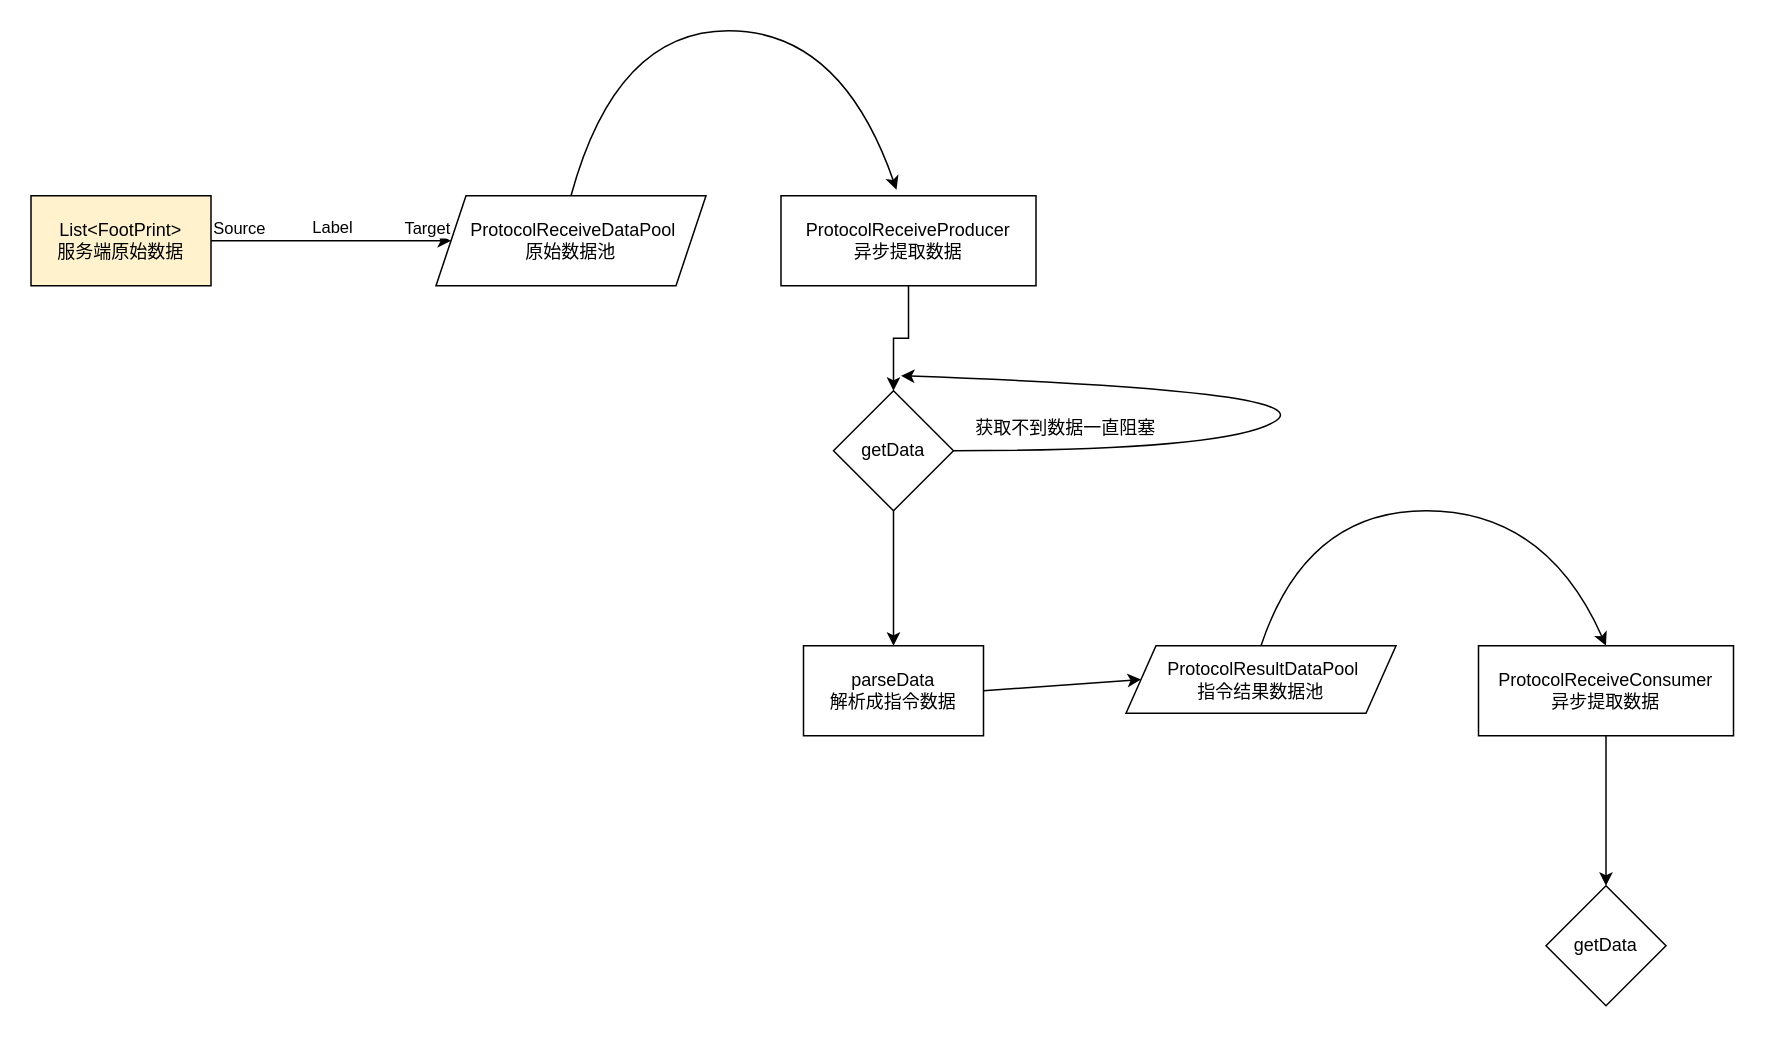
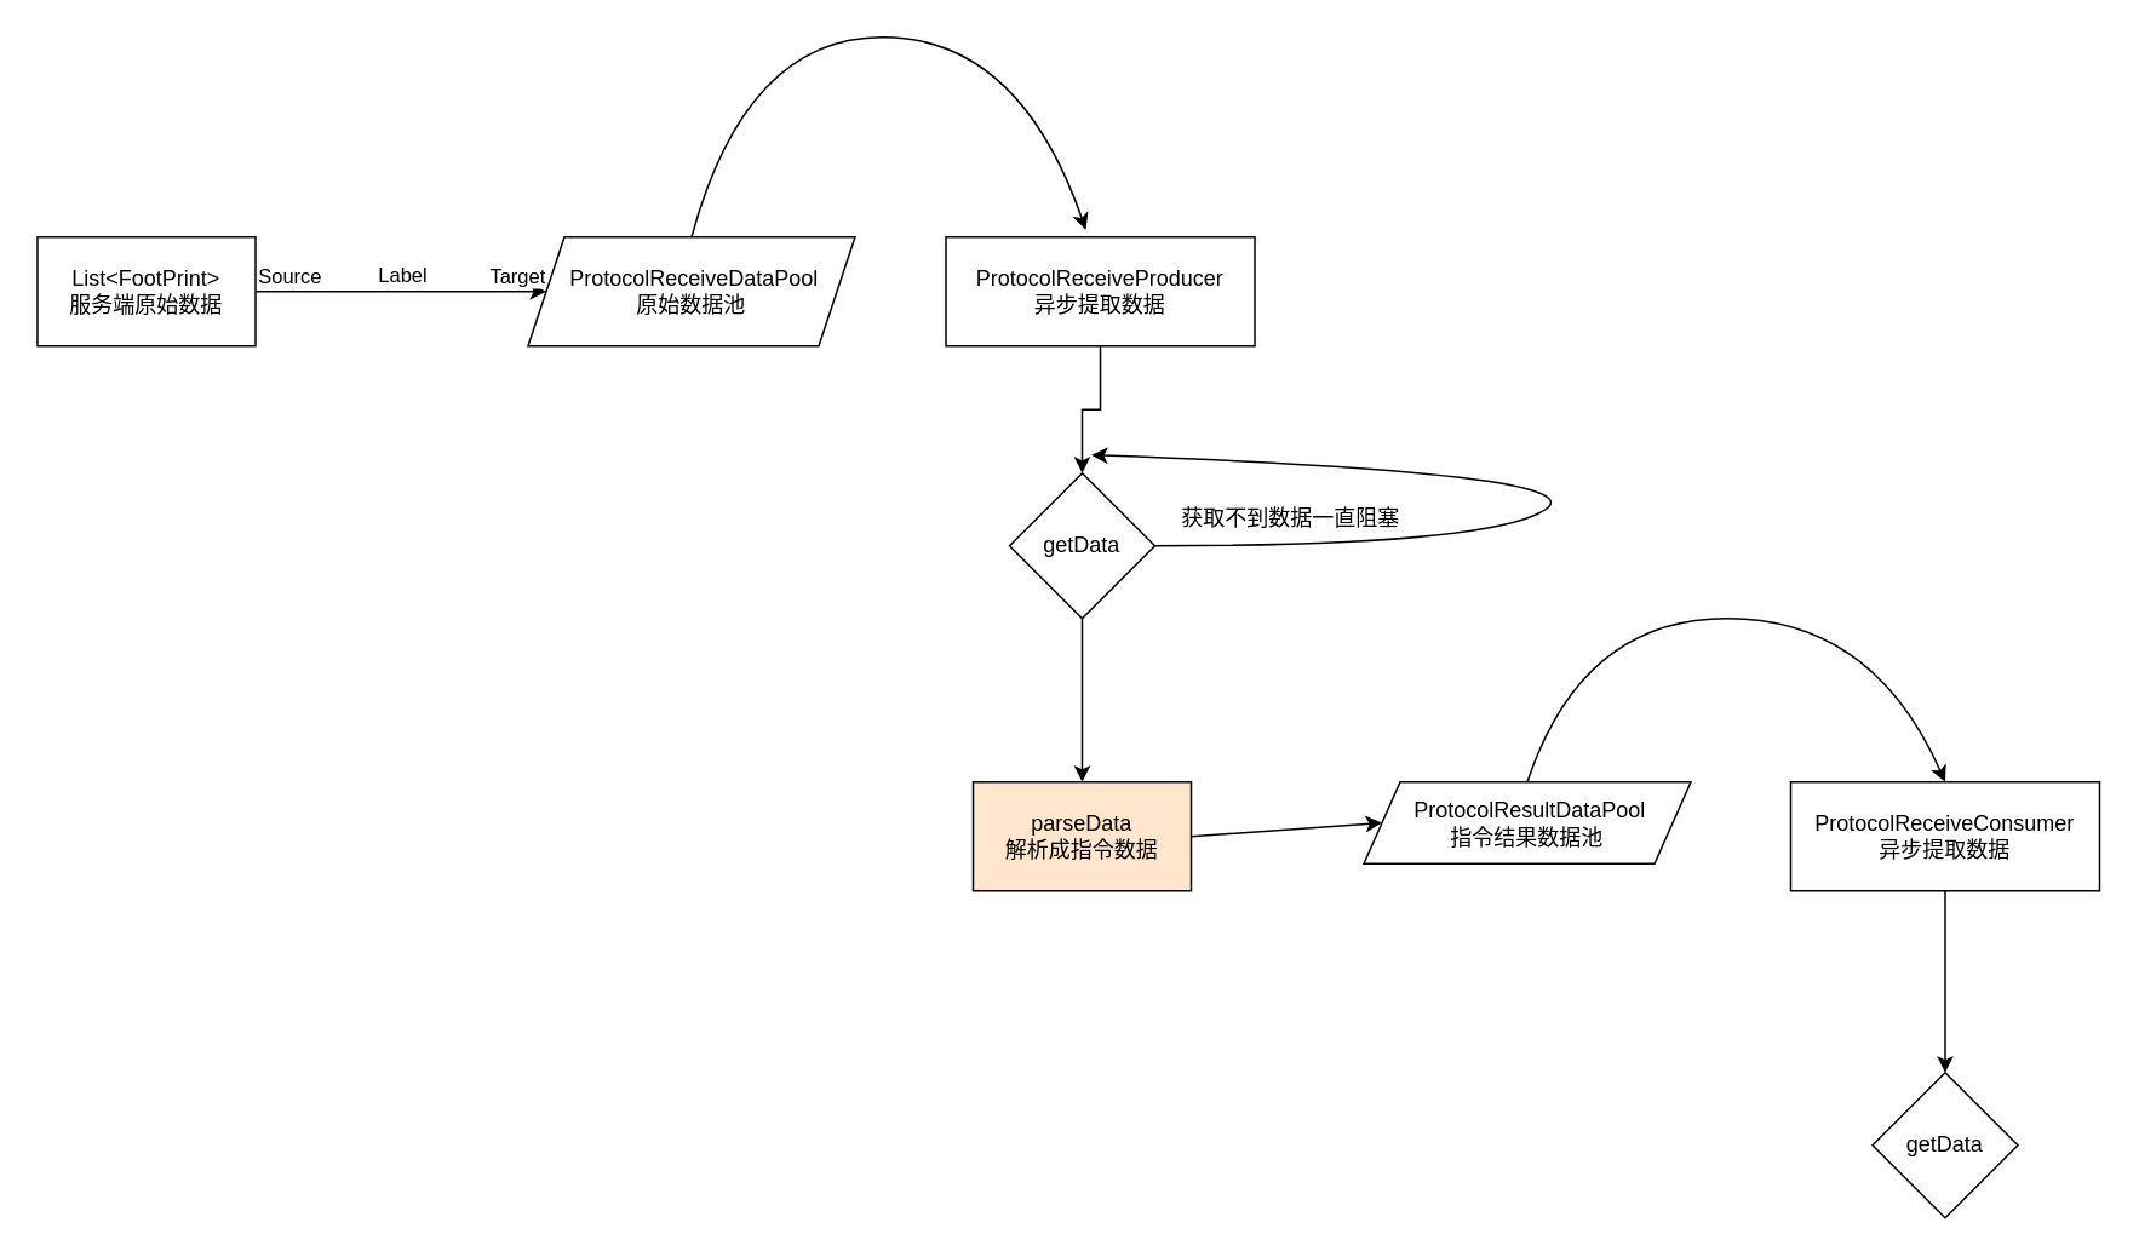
  <mxCell id="0" />
  <mxCell id="1" parent="0" />
- <mxCell id="2" value="List&amp;lt;FootPrint&amp;gt;&lt;br&gt;服务端原始数据" style="rounded=0;whiteSpace=wrap;html=1;fillColor=#fff2cc;" parent="1" vertex="1"><mxGeometry x="20" y="130" width="120" height="60" as="geometry" /></mxCell>
+ <mxCell id="2" value="List&amp;lt;FootPrint&amp;gt;&lt;br&gt;服务端原始数据" style="rounded=0;whiteSpace=wrap;html=1;" parent="1" vertex="1"><mxGeometry x="20" y="130" width="120" height="60" as="geometry" /></mxCell>
  <mxCell id="3" value="" style="endArrow=classic;html=1;rounded=0;" parent="1" edge="1"><mxGeometry relative="1" as="geometry"><mxPoint x="140" y="160" as="sourcePoint" /><mxPoint x="300" y="160" as="targetPoint" /></mxGeometry></mxCell>
  <mxCell id="4" value="Label" style="edgeLabel;resizable=0;html=1;align=center;verticalAlign=middle;" parent="3" connectable="0" vertex="1"><mxGeometry relative="1" as="geometry"><mxPoint y="-10" as="offset" /></mxGeometry></mxCell>
  <mxCell id="5" value="Source" style="edgeLabel;resizable=0;html=1;align=left;verticalAlign=bottom;" parent="3" connectable="0" vertex="1"><mxGeometry x="-1" relative="1" as="geometry" /></mxCell>
  <mxCell id="6" value="Target" style="edgeLabel;resizable=0;html=1;align=right;verticalAlign=bottom;" parent="3" connectable="0" vertex="1"><mxGeometry x="1" relative="1" as="geometry" /></mxCell>
  <mxCell id="7" value="" style="edgeStyle=orthogonalEdgeStyle;rounded=0;orthogonalLoop=1;jettySize=auto;html=1;" parent="1" source="8" target="12" edge="1"><mxGeometry relative="1" as="geometry" /></mxCell>
  <mxCell id="8" value="ProtocolReceiveProducer&lt;br&gt;异步提取数据" style="rounded=0;whiteSpace=wrap;html=1;" parent="1" vertex="1"><mxGeometry x="520" y="130" width="170" height="60" as="geometry" /></mxCell>
  <mxCell id="9" value="&lt;span&gt;&amp;nbsp;ProtocolReceiveDataPool&lt;/span&gt;&lt;br&gt;&lt;span&gt;原始数据池&lt;/span&gt;" style="shape=parallelogram;perimeter=parallelogramPerimeter;whiteSpace=wrap;html=1;fixedSize=1;" parent="1" vertex="1"><mxGeometry x="290" y="130" width="180" height="60" as="geometry" /></mxCell>
  <mxCell id="10" value="" style="curved=1;endArrow=classic;html=1;rounded=0;exitX=0.5;exitY=0;exitDx=0;exitDy=0;entryX=0.453;entryY=-0.067;entryDx=0;entryDy=0;entryPerimeter=0;" parent="1" source="9" target="8" edge="1"><mxGeometry width="50" height="50" relative="1" as="geometry"><mxPoint x="640" y="320" as="sourcePoint" /><mxPoint x="690" y="270" as="targetPoint" /><Array as="points"><mxPoint x="410" y="20" /><mxPoint x="560" y="20" /></Array></mxGeometry></mxCell>
  <mxCell id="11" value="" style="edgeStyle=orthogonalEdgeStyle;rounded=0;orthogonalLoop=1;jettySize=auto;html=1;" parent="1" source="12" target="13" edge="1"><mxGeometry relative="1" as="geometry" /></mxCell>
  <mxCell id="12" value="getData" style="rhombus;whiteSpace=wrap;html=1;rounded=0;" parent="1" vertex="1"><mxGeometry x="555" y="260" width="80" height="80" as="geometry" /></mxCell>
- <mxCell id="13" value="parseData&lt;br&gt;解析成指令数据" style="whiteSpace=wrap;html=1;rounded=0;" parent="1" vertex="1"><mxGeometry x="535" y="430" width="120" height="60" as="geometry" /></mxCell>
+ <mxCell id="13" value="parseData&lt;br&gt;解析成指令数据" style="whiteSpace=wrap;html=1;rounded=0;fillColor=#ffe6cc;" parent="1" vertex="1"><mxGeometry x="535" y="430" width="120" height="60" as="geometry" /></mxCell>
  <mxCell id="14" value="" style="curved=1;endArrow=classic;html=1;rounded=0;" parent="1" edge="1"><mxGeometry width="50" height="50" relative="1" as="geometry"><mxPoint x="635" y="300" as="sourcePoint" /><mxPoint x="600" y="250" as="targetPoint" /><Array as="points"><mxPoint x="820" y="300" /><mxPoint x="880" y="260" /></Array></mxGeometry></mxCell>
  <mxCell id="15" value="获取不到数据一直阻塞" style="text;html=1;strokeColor=none;fillColor=none;align=center;verticalAlign=middle;whiteSpace=wrap;rounded=0;" parent="1" vertex="1"><mxGeometry x="635" y="270" width="150" height="30" as="geometry" /></mxCell>
  <mxCell id="16" value="&lt;span&gt;&amp;nbsp;&lt;/span&gt;ProtocolResultDataPool&lt;br&gt;&lt;span&gt;指令结果数据池&lt;/span&gt;" style="shape=parallelogram;perimeter=parallelogramPerimeter;whiteSpace=wrap;html=1;fixedSize=1;" parent="1" vertex="1"><mxGeometry x="750" y="430" width="180" height="45" as="geometry" /></mxCell>
  <mxCell id="17" value="" style="endArrow=classic;html=1;rounded=0;exitX=1;exitY=0.5;exitDx=0;exitDy=0;entryX=0;entryY=0.5;entryDx=0;entryDy=0;" parent="1" source="13" target="16" edge="1"><mxGeometry width="50" height="50" relative="1" as="geometry"><mxPoint x="490" y="390" as="sourcePoint" /><mxPoint x="540" y="340" as="targetPoint" /></mxGeometry></mxCell>
  <mxCell id="18" value="" style="edgeStyle=orthogonalEdgeStyle;rounded=0;orthogonalLoop=1;jettySize=auto;html=1;" edge="1" parent="1" source="19" target="21"><mxGeometry relative="1" as="geometry" /></mxCell>
  <mxCell id="19" value="ProtocolReceiveConsumer&lt;br&gt;异步提取数据" style="rounded=0;whiteSpace=wrap;html=1;" parent="1" vertex="1"><mxGeometry x="985" y="430" width="170" height="60" as="geometry" /></mxCell>
  <mxCell id="20" value="" style="curved=1;endArrow=classic;html=1;rounded=0;exitX=0.5;exitY=0;exitDx=0;exitDy=0;entryX=0.5;entryY=0;entryDx=0;entryDy=0;" parent="1" edge="1" target="19" source="16"><mxGeometry width="50" height="50" relative="1" as="geometry"><mxPoint x="840" y="490" as="sourcePoint" /><mxPoint x="1047.01" y="485.98" as="targetPoint" /><Array as="points"><mxPoint x="870" y="340" /><mxPoint x="1030" y="340" /></Array></mxGeometry></mxCell>
  <mxCell id="21" value="getData" style="rhombus;whiteSpace=wrap;html=1;rounded=0;" vertex="1" parent="1"><mxGeometry x="1030" y="590" width="80" height="80" as="geometry" /></mxCell>
